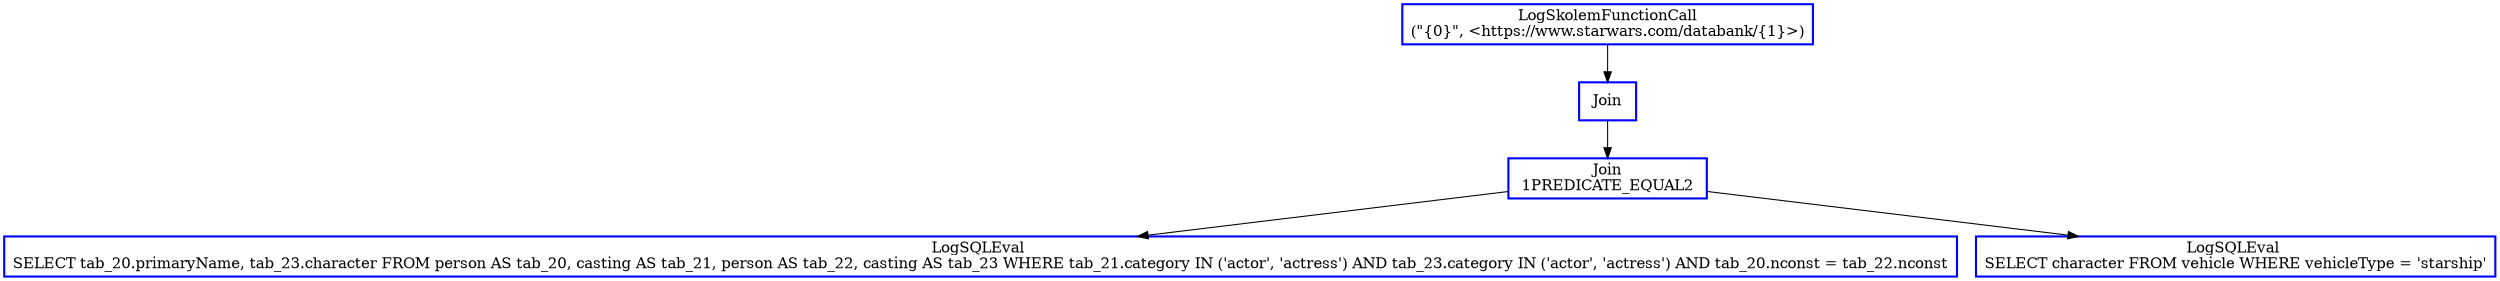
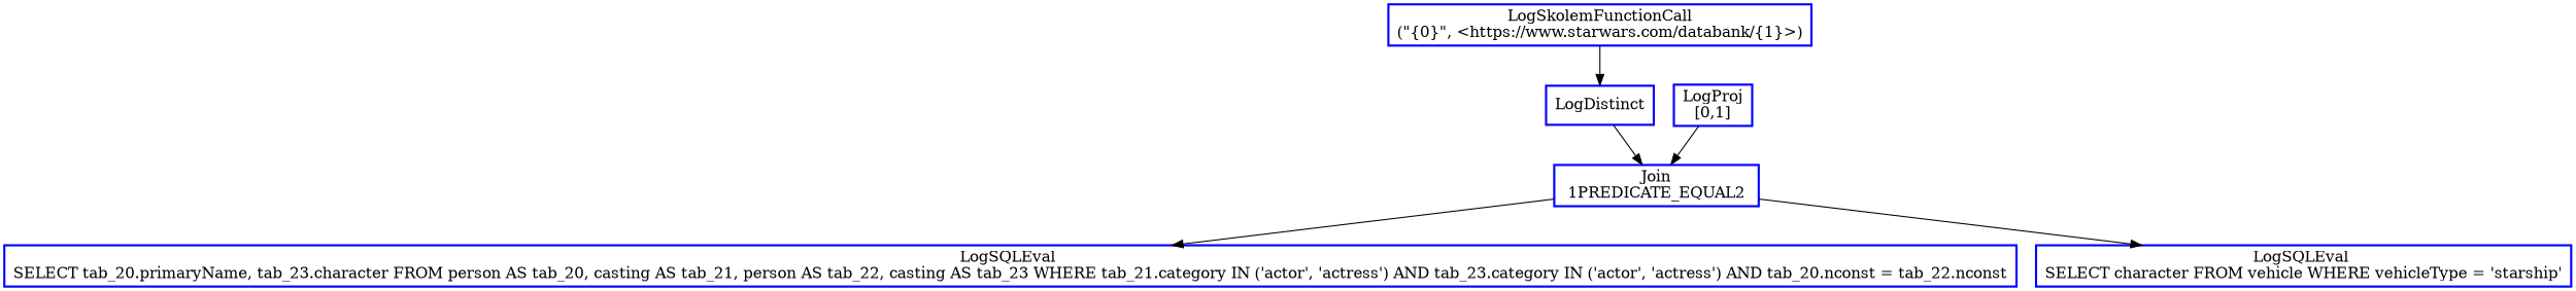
  digraph {
    node [color=blue fontcolor=black shape=rectangle style=bold]
    n1 [label="LogSkolemFunctionCall\n(\"{0}\", <https://www.starwars.com/databank/{1}>)"]
-   n2 [label=Join]
+   n2 [label=LogDistinct]
    n3 [label="Join\n 1PREDICATE_EQUAL2 "]
+   n4 [label="LogProj\n[0,1]"]
    n5 [label="LogSQLEval \nSELECT tab_20.primaryName, tab_23.character FROM person AS tab_20, casting AS tab_21, person AS tab_22, casting AS tab_23 WHERE tab_21.category IN ('actor', 'actress') AND tab_23.category IN ('actor', 'actress') AND tab_20.nconst = tab_22.nconst"]
    n6 [label="LogSQLEval \nSELECT character FROM vehicle WHERE vehicleType = 'starship'"]
    n1 -> n2
    n2 -> n3
    n3 -> n5
    n3 -> n6
+   n4 -> n3
  }
